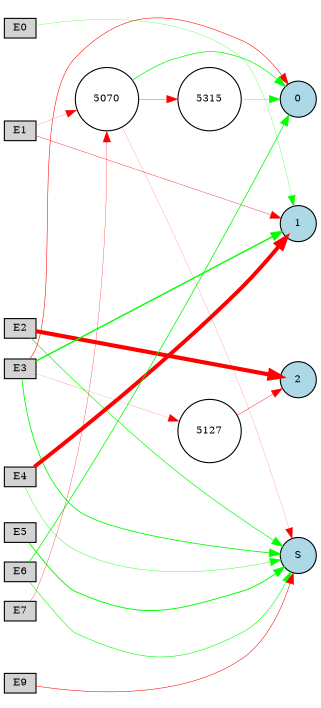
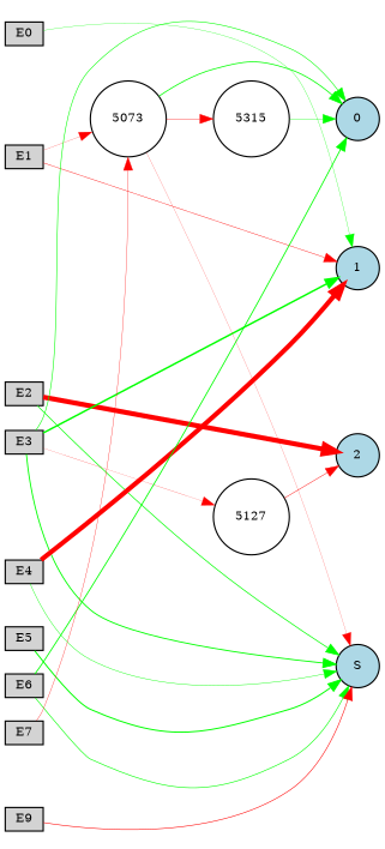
  digraph {
    rankdir=LR
    node [fillcolor=lightgray fontsize=9 shape=box style=filled]
    edge [style=solid]
    E0 [height=0.2 width=0.2]
    E1 [height=0.2 width=0.2]
    E2 [height=0.2 width=0.2]
    E3 [height=0.2 width=0.2]
    E4 [height=0.2 width=0.2]
    E5 [height=0.2 width=0.2]
    E6 [height=0.2 width=0.2]
    E7 [height=0.2 width=0.2]
    n9 [height=0.2 label=E9 width=0.2]
    0 [fillcolor=lightblue height=0.2 shape=circle width=0.2]
    1 [fillcolor=lightblue height=0.2 shape=circle width=0.2]
    2 [fillcolor=lightblue height=0.2 shape=circle width=0.2]
    S [fillcolor=lightblue height=0.2 shape=circle width=0.2]
-   5073 [fillcolor=white height=0.2 shape=circle width=0.2 label=5070]
+   5073 [fillcolor=white height=0.2 shape=circle width=0.2]
    5127 [fillcolor=white height=0.2 shape=circle width=0.2]
    n16 [fillcolor=white height=0.2 label=5315 shape=circle width=0.2]
    subgraph sub_1 {
      rank=source
      E0
      E1
      E2
      E3
      E4
      E5
      E6
      E7
      n9
    }
    subgraph sub_2 {
      rank=sink
      0
      1
      2
      S
    }
    E0 -> E1 [style=invis]
    E0 -> 1 [color=green penwidth=0.24698296988694998]
    E1 -> E2 [style=invis]
    E1 -> 1 [color=red penwidth=0.33152994892212706]
    E1 -> 5073 [color=red penwidth=0.16378848114431893]
    E2 -> E3 [style=invis]
    E2 -> 2 [color=red penwidth=3.776632672267599]
    E2 -> S [color=green penwidth=0.6103795015952048]
    E3 -> E4 [style=invis]
-   E3 -> 0 [color=red penwidth=0.49634701282121374]
+   E3 -> 0 [color=green penwidth=0.49634701282121374]
    E3 -> 1 [color=green penwidth=1.2869054193580336]
    E3 -> S [color=green penwidth=0.7794440268611066]
    E3 -> 5127 [color=red penwidth=0.14241422121404387]
    E4 -> E5 [style=invis]
    E4 -> 1 [color=red penwidth=3.6121868312259937]
    E4 -> S [color=green penwidth=0.3565833317131003]
    E5 -> E6 [style=invis]
    E5 -> S [color=green penwidth=0.8642313899598736]
    E6 -> E7 [style=invis]
    E6 -> 0 [color=green penwidth=0.7321045066755507]
    E6 -> S [color=green penwidth=0.5215159641087255]
    E7 -> n9 [style=invis]
    E7 -> 5073 [color=red penwidth=0.27286201941858323]
    n9 -> S [color=red penwidth=0.48066451688167744]
    0 -> 1 [style=invis]
    1 -> 2 [style=invis]
    2 -> S [style=invis]
    5073 -> 0 [color=green penwidth=0.663437396090326]
    5073 -> S [color=red penwidth=0.1439552436439413]
    5073 -> n16 [color=red penwidth=0.35983394994196227]
    5127 -> 2 [color=red penwidth=0.3773169125420246]
    n16 -> 0 [color=green penwidth=0.2755338238238076]
  }
